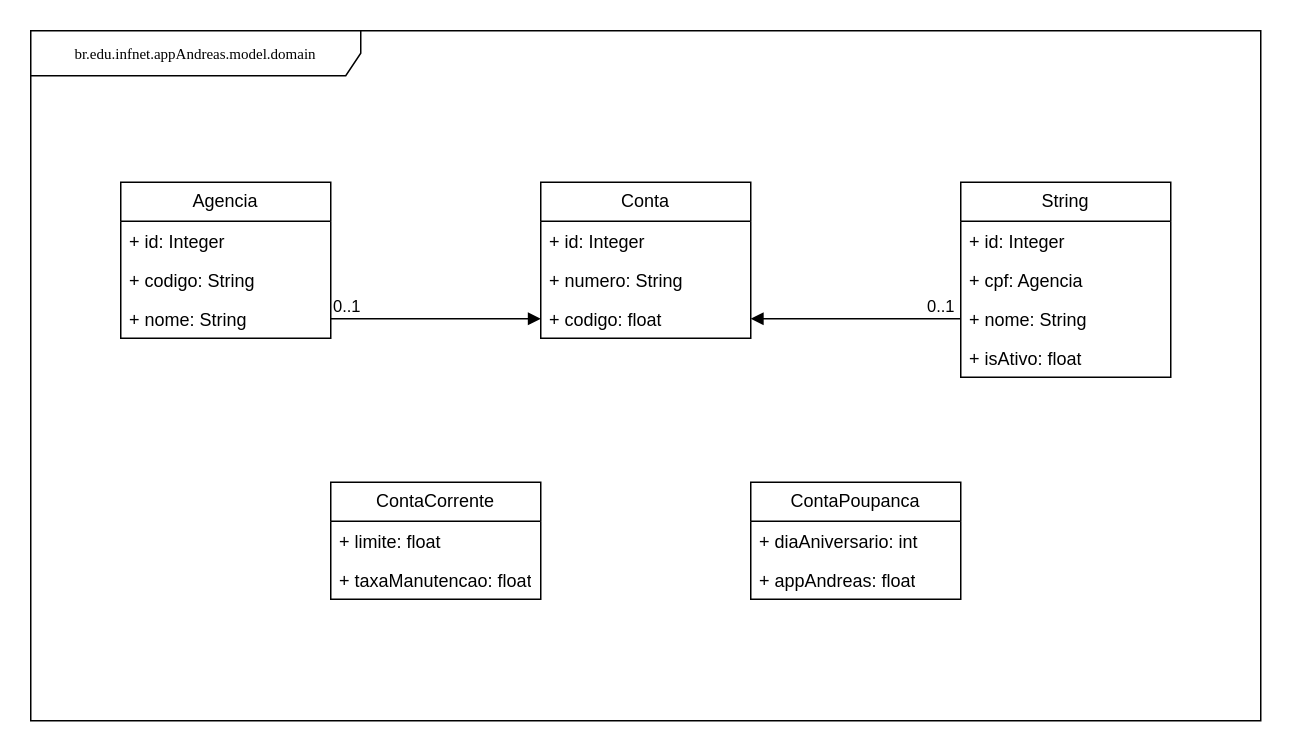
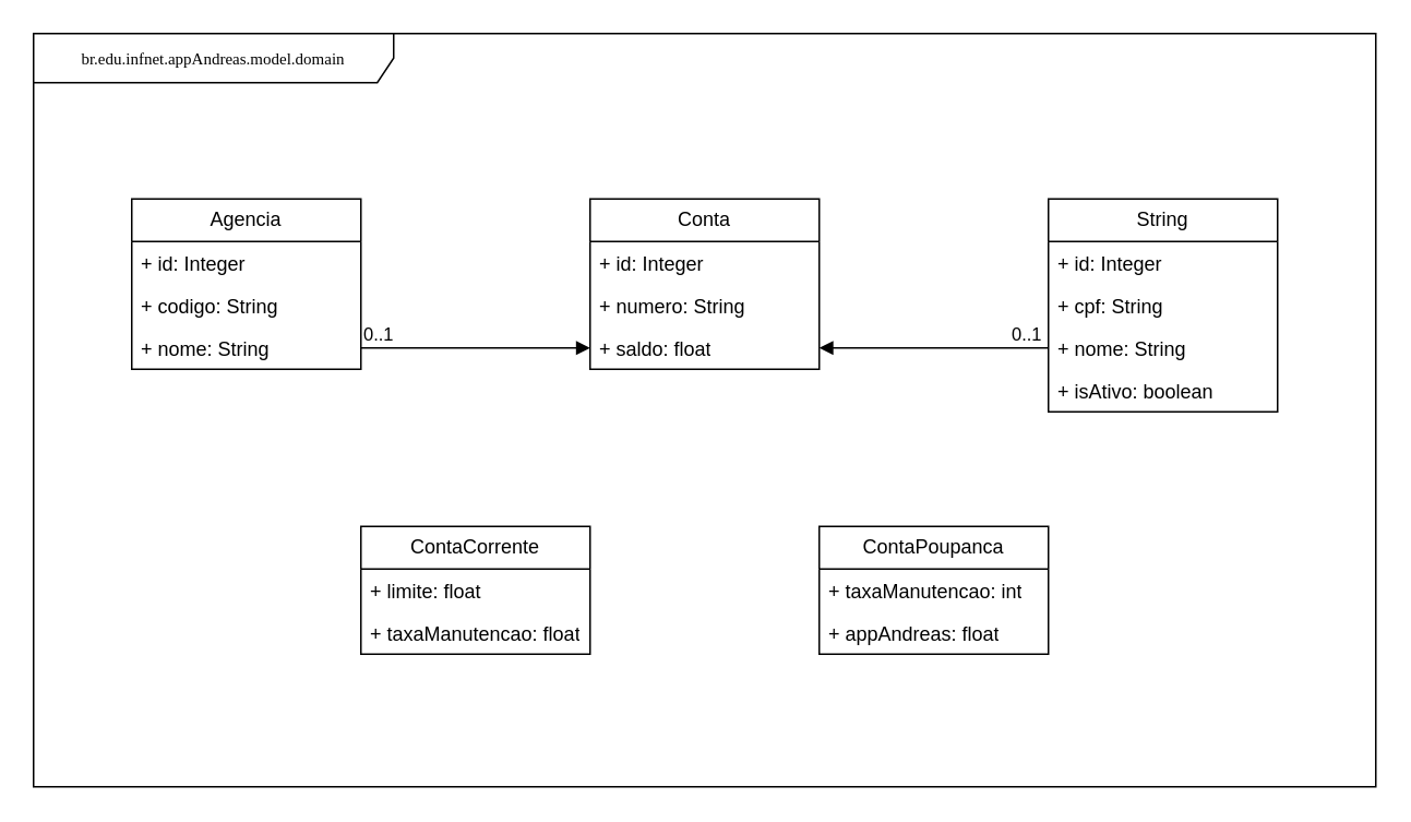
  <mxCell id="0" />
  <mxCell id="1" parent="0" />
  <mxCell id="2" value="br.edu.infnet.appAndreas.model.domain" style="shape=umlFrame;whiteSpace=wrap;html=1;rounded=0;shadow=0;comic=0;labelBackgroundColor=none;strokeWidth=1;fontFamily=Verdana;fontSize=10;align=center;width=220;height=30;" parent="1" vertex="1"><mxGeometry x="20" y="20" width="820" height="460" as="geometry" /></mxCell>
  <mxCell id="3" value="Conta" style="swimlane;fontStyle=0;childLayout=stackLayout;horizontal=1;startSize=26;fillColor=none;horizontalStack=0;resizeParent=1;resizeParentMax=0;resizeLast=0;collapsible=1;marginBottom=0;whiteSpace=wrap;html=1;" vertex="1" parent="1"><mxGeometry x="360" y="121" width="140" height="104" as="geometry" /></mxCell>
  <mxCell id="4" value="+ id: Integer" style="text;strokeColor=none;fillColor=none;align=left;verticalAlign=top;spacingLeft=4;spacingRight=4;overflow=hidden;rotatable=0;points=[[0,0.5],[1,0.5]];portConstraint=eastwest;whiteSpace=wrap;html=1;" vertex="1" parent="3"><mxGeometry y="26" width="140" height="26" as="geometry" /></mxCell>
  <mxCell id="5" value="+ numero: String" style="text;strokeColor=none;fillColor=none;align=left;verticalAlign=top;spacingLeft=4;spacingRight=4;overflow=hidden;rotatable=0;points=[[0,0.5],[1,0.5]];portConstraint=eastwest;whiteSpace=wrap;html=1;" vertex="1" parent="3"><mxGeometry y="52" width="140" height="26" as="geometry" /></mxCell>
- <mxCell id="6" value="+ codigo: float" style="text;strokeColor=none;fillColor=none;align=left;verticalAlign=top;spacingLeft=4;spacingRight=4;overflow=hidden;rotatable=0;points=[[0,0.5],[1,0.5]];portConstraint=eastwest;whiteSpace=wrap;html=1;" vertex="1" parent="3"><mxGeometry y="78" width="140" height="26" as="geometry" /></mxCell>
+ <mxCell id="6" value="+ saldo: float" style="text;strokeColor=none;fillColor=none;align=left;verticalAlign=top;spacingLeft=4;spacingRight=4;overflow=hidden;rotatable=0;points=[[0,0.5],[1,0.5]];portConstraint=eastwest;whiteSpace=wrap;html=1;" vertex="1" parent="3"><mxGeometry y="78" width="140" height="26" as="geometry" /></mxCell>
  <mxCell id="7" value="ContaCorrente" style="swimlane;fontStyle=0;childLayout=stackLayout;horizontal=1;startSize=26;fillColor=none;horizontalStack=0;resizeParent=1;resizeParentMax=0;resizeLast=0;collapsible=1;marginBottom=0;whiteSpace=wrap;html=1;" vertex="1" parent="1"><mxGeometry x="220" y="321" width="140" height="78" as="geometry" /></mxCell>
  <mxCell id="8" value="+ limite: float" style="text;strokeColor=none;fillColor=none;align=left;verticalAlign=top;spacingLeft=4;spacingRight=4;overflow=hidden;rotatable=0;points=[[0,0.5],[1,0.5]];portConstraint=eastwest;whiteSpace=wrap;html=1;" vertex="1" parent="7"><mxGeometry y="26" width="140" height="26" as="geometry" /></mxCell>
  <mxCell id="9" value="+ taxaManutencao: float" style="text;strokeColor=none;fillColor=none;align=left;verticalAlign=top;spacingLeft=4;spacingRight=4;overflow=hidden;rotatable=0;points=[[0,0.5],[1,0.5]];portConstraint=eastwest;whiteSpace=wrap;html=1;" vertex="1" parent="7"><mxGeometry y="52" width="140" height="26" as="geometry" /></mxCell>
  <mxCell id="10" value="ContaPoupanca" style="swimlane;fontStyle=0;childLayout=stackLayout;horizontal=1;startSize=26;fillColor=none;horizontalStack=0;resizeParent=1;resizeParentMax=0;resizeLast=0;collapsible=1;marginBottom=0;whiteSpace=wrap;html=1;" vertex="1" parent="1"><mxGeometry x="500" y="321" width="140" height="78" as="geometry" /></mxCell>
- <mxCell id="11" value="+ diaAniversario: int" style="text;strokeColor=none;fillColor=none;align=left;verticalAlign=top;spacingLeft=4;spacingRight=4;overflow=hidden;rotatable=0;points=[[0,0.5],[1,0.5]];portConstraint=eastwest;whiteSpace=wrap;html=1;" vertex="1" parent="10"><mxGeometry y="26" width="140" height="26" as="geometry" /></mxCell>
+ <mxCell id="11" value="+ taxaManutencao: int" style="text;strokeColor=none;fillColor=none;align=left;verticalAlign=top;spacingLeft=4;spacingRight=4;overflow=hidden;rotatable=0;points=[[0,0.5],[1,0.5]];portConstraint=eastwest;whiteSpace=wrap;html=1;" vertex="1" parent="10"><mxGeometry y="26" width="140" height="26" as="geometry" /></mxCell>
  <mxCell id="12" value="+ appAndreas: float" style="text;strokeColor=none;fillColor=none;align=left;verticalAlign=top;spacingLeft=4;spacingRight=4;overflow=hidden;rotatable=0;points=[[0,0.5],[1,0.5]];portConstraint=eastwest;whiteSpace=wrap;html=1;" vertex="1" parent="10"><mxGeometry y="52" width="140" height="26" as="geometry" /></mxCell>
  <mxCell id="13" value="Agencia" style="swimlane;fontStyle=0;childLayout=stackLayout;horizontal=1;startSize=26;fillColor=none;horizontalStack=0;resizeParent=1;resizeParentMax=0;resizeLast=0;collapsible=1;marginBottom=0;whiteSpace=wrap;html=1;" vertex="1" parent="1"><mxGeometry x="80" y="121" width="140" height="104" as="geometry" /></mxCell>
  <mxCell id="14" value="+ id: Integer" style="text;strokeColor=none;fillColor=none;align=left;verticalAlign=top;spacingLeft=4;spacingRight=4;overflow=hidden;rotatable=0;points=[[0,0.5],[1,0.5]];portConstraint=eastwest;whiteSpace=wrap;html=1;" vertex="1" parent="13"><mxGeometry y="26" width="140" height="26" as="geometry" /></mxCell>
  <mxCell id="15" value="+ codigo: String" style="text;strokeColor=none;fillColor=none;align=left;verticalAlign=top;spacingLeft=4;spacingRight=4;overflow=hidden;rotatable=0;points=[[0,0.5],[1,0.5]];portConstraint=eastwest;whiteSpace=wrap;html=1;" vertex="1" parent="13"><mxGeometry y="52" width="140" height="26" as="geometry" /></mxCell>
  <mxCell id="16" value="+ nome: String" style="text;strokeColor=none;fillColor=none;align=left;verticalAlign=top;spacingLeft=4;spacingRight=4;overflow=hidden;rotatable=0;points=[[0,0.5],[1,0.5]];portConstraint=eastwest;whiteSpace=wrap;html=1;" vertex="1" parent="13"><mxGeometry y="78" width="140" height="26" as="geometry" /></mxCell>
  <mxCell id="17" value="String" style="swimlane;fontStyle=0;childLayout=stackLayout;horizontal=1;startSize=26;fillColor=none;horizontalStack=0;resizeParent=1;resizeParentMax=0;resizeLast=0;collapsible=1;marginBottom=0;whiteSpace=wrap;html=1;" vertex="1" parent="1"><mxGeometry x="640" y="121" width="140" height="130" as="geometry" /></mxCell>
  <mxCell id="18" value="+ id: Integer" style="text;strokeColor=none;fillColor=none;align=left;verticalAlign=top;spacingLeft=4;spacingRight=4;overflow=hidden;rotatable=0;points=[[0,0.5],[1,0.5]];portConstraint=eastwest;whiteSpace=wrap;html=1;" vertex="1" parent="17"><mxGeometry y="26" width="140" height="26" as="geometry" /></mxCell>
- <mxCell id="19" value="+ cpf: Agencia" style="text;strokeColor=none;fillColor=none;align=left;verticalAlign=top;spacingLeft=4;spacingRight=4;overflow=hidden;rotatable=0;points=[[0,0.5],[1,0.5]];portConstraint=eastwest;whiteSpace=wrap;html=1;" vertex="1" parent="17"><mxGeometry y="52" width="140" height="26" as="geometry" /></mxCell>
+ <mxCell id="19" value="+ cpf: String" style="text;strokeColor=none;fillColor=none;align=left;verticalAlign=top;spacingLeft=4;spacingRight=4;overflow=hidden;rotatable=0;points=[[0,0.5],[1,0.5]];portConstraint=eastwest;whiteSpace=wrap;html=1;" vertex="1" parent="17"><mxGeometry y="52" width="140" height="26" as="geometry" /></mxCell>
  <mxCell id="20" value="+ nome: String" style="text;strokeColor=none;fillColor=none;align=left;verticalAlign=top;spacingLeft=4;spacingRight=4;overflow=hidden;rotatable=0;points=[[0,0.5],[1,0.5]];portConstraint=eastwest;whiteSpace=wrap;html=1;" vertex="1" parent="17"><mxGeometry y="78" width="140" height="26" as="geometry" /></mxCell>
- <mxCell id="21" value="+ isAtivo: float" style="text;strokeColor=none;fillColor=none;align=left;verticalAlign=top;spacingLeft=4;spacingRight=4;overflow=hidden;rotatable=0;points=[[0,0.5],[1,0.5]];portConstraint=eastwest;whiteSpace=wrap;html=1;" vertex="1" parent="17"><mxGeometry y="104" width="140" height="26" as="geometry" /></mxCell>
+ <mxCell id="21" value="+ isAtivo: boolean" style="text;strokeColor=none;fillColor=none;align=left;verticalAlign=top;spacingLeft=4;spacingRight=4;overflow=hidden;rotatable=0;points=[[0,0.5],[1,0.5]];portConstraint=eastwest;whiteSpace=wrap;html=1;" vertex="1" parent="17"><mxGeometry y="104" width="140" height="26" as="geometry" /></mxCell>
  <mxCell id="22" value="" style="endArrow=block;endFill=1;html=1;edgeStyle=orthogonalEdgeStyle;align=left;verticalAlign=top;rounded=0;entryX=0;entryY=0.5;entryDx=0;entryDy=0;exitX=1;exitY=0.5;exitDx=0;exitDy=0;" edge="1" parent="1" source="16" target="6"><mxGeometry x="-1" relative="1" as="geometry"><mxPoint x="340" y="261" as="sourcePoint" /><mxPoint x="500" y="261" as="targetPoint" /></mxGeometry></mxCell>
  <mxCell id="23" value="0..1" style="edgeLabel;resizable=0;html=1;align=left;verticalAlign=bottom;" connectable="0" vertex="1" parent="22"><mxGeometry x="-1" relative="1" as="geometry" /></mxCell>
  <mxCell id="24" value="" style="endArrow=block;endFill=1;html=1;edgeStyle=orthogonalEdgeStyle;align=left;verticalAlign=top;rounded=0;exitX=0;exitY=0.5;exitDx=0;exitDy=0;" edge="1" parent="1" source="20"><mxGeometry x="-1" relative="1" as="geometry"><mxPoint x="340" y="280" as="sourcePoint" /><mxPoint x="500" y="212" as="targetPoint" /></mxGeometry></mxCell>
  <mxCell id="25" value="0..1" style="edgeLabel;resizable=0;html=1;align=left;verticalAlign=bottom;" connectable="0" vertex="1" parent="24"><mxGeometry x="-1" relative="1" as="geometry"><mxPoint x="-24" as="offset" /></mxGeometry></mxCell>
